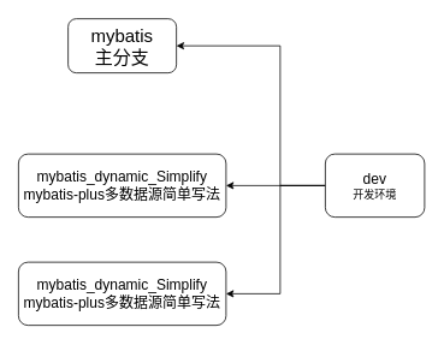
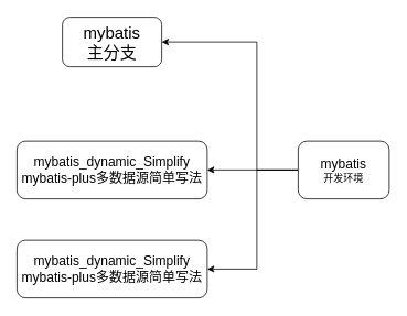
  <mxCell id="0" />
  <mxCell id="1" parent="0" />
  <mxCell id="2" value="&lt;font style=&quot;font-size: 20px;&quot;&gt;mybatis&lt;br&gt;主分支&lt;/font&gt;" style="rounded=1;whiteSpace=wrap;html=1;" parent="1" vertex="1"><mxGeometry x="75" y="20" width="120" height="60" as="geometry" /></mxCell>
  <mxCell id="3" value="&lt;font style=&quot;font-size: 16px;&quot;&gt;mybatis_dynamic_Simplify&lt;br&gt;mybatis-plus多数据源简单写法&lt;/font&gt;" style="rounded=1;whiteSpace=wrap;html=1;" parent="1" vertex="1"><mxGeometry x="20" y="170" width="230" height="70" as="geometry" /></mxCell>
  <mxCell id="4" value="&lt;font style=&quot;font-size: 16px;&quot;&gt;mybatis_dynamic_Simplify&lt;br&gt;mybatis-plus多数据源简单写法&lt;/font&gt;" style="rounded=1;whiteSpace=wrap;html=1;" vertex="1" parent="1"><mxGeometry x="20" y="290" width="230" height="70" as="geometry" /></mxCell>
  <mxCell id="5" style="edgeStyle=orthogonalEdgeStyle;rounded=0;orthogonalLoop=1;jettySize=auto;html=1;entryX=1;entryY=0.5;entryDx=0;entryDy=0;" edge="1" parent="1" source="8" target="2"><mxGeometry relative="1" as="geometry"><Array as="points"><mxPoint x="310" y="205" /><mxPoint x="310" y="50" /></Array></mxGeometry></mxCell>
  <mxCell id="6" style="edgeStyle=orthogonalEdgeStyle;rounded=0;orthogonalLoop=1;jettySize=auto;html=1;entryX=1;entryY=0.5;entryDx=0;entryDy=0;" edge="1" parent="1" source="8" target="3"><mxGeometry relative="1" as="geometry" /></mxCell>
  <mxCell id="7" style="edgeStyle=orthogonalEdgeStyle;rounded=0;orthogonalLoop=1;jettySize=auto;html=1;entryX=1;entryY=0.5;entryDx=0;entryDy=0;" edge="1" parent="1" source="8" target="4"><mxGeometry relative="1" as="geometry"><Array as="points"><mxPoint x="310" y="205" /><mxPoint x="310" y="325" /></Array></mxGeometry></mxCell>
- <mxCell id="8" value="&lt;span style=&quot;font-size: 16px;&quot;&gt;dev&lt;br&gt;&lt;/span&gt;开发环境" style="rounded=1;whiteSpace=wrap;html=1;" vertex="1" parent="1"><mxGeometry x="360" y="170" width="110" height="70" as="geometry" /></mxCell>
+ <mxCell id="8" value="&lt;span style=&quot;font-size: 16px;&quot;&gt;mybatis&lt;br&gt;&lt;/span&gt;开发环境" style="rounded=1;whiteSpace=wrap;html=1;" vertex="1" parent="1"><mxGeometry x="360" y="170" width="110" height="70" as="geometry" /></mxCell>
